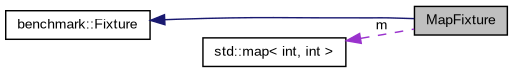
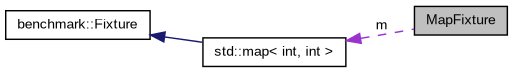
  digraph {
    fontname="Liberation Sans"
    rankdir=LR
    node [color=black fillcolor=white fontname="Liberation Sans" fontsize=10 shape=record style=filled]
    edge [dir=back fontname="Liberation Sans" fontsize=10 labelfontname=Helvetica labelfontsize=10]
    n1 [fillcolor=grey75 fontcolor=black height=0.2 label=MapFixture width=0.4]
    n2 [height=0.2 label="benchmark::Fixture" width=0.4]
    n3 [height=0.2 label="std::map\< int, int \>" width=0.4]
-   n2 -> n1 [color=midnightblue style=solid]
+   n2 -> n3 [color=midnightblue style=solid]
    n3 -> n1 [color=darkorchid3 label=" m" style=dashed]
  }
